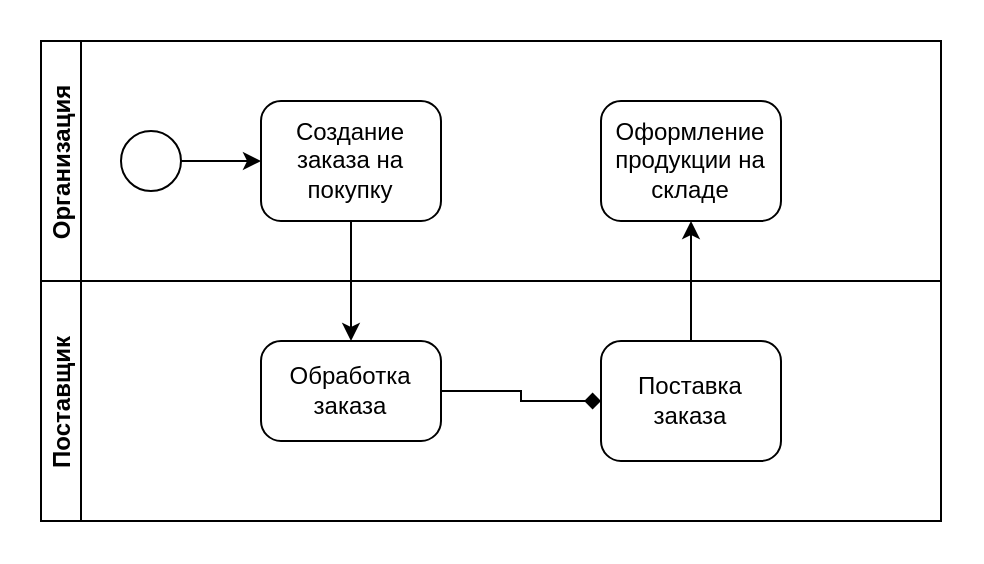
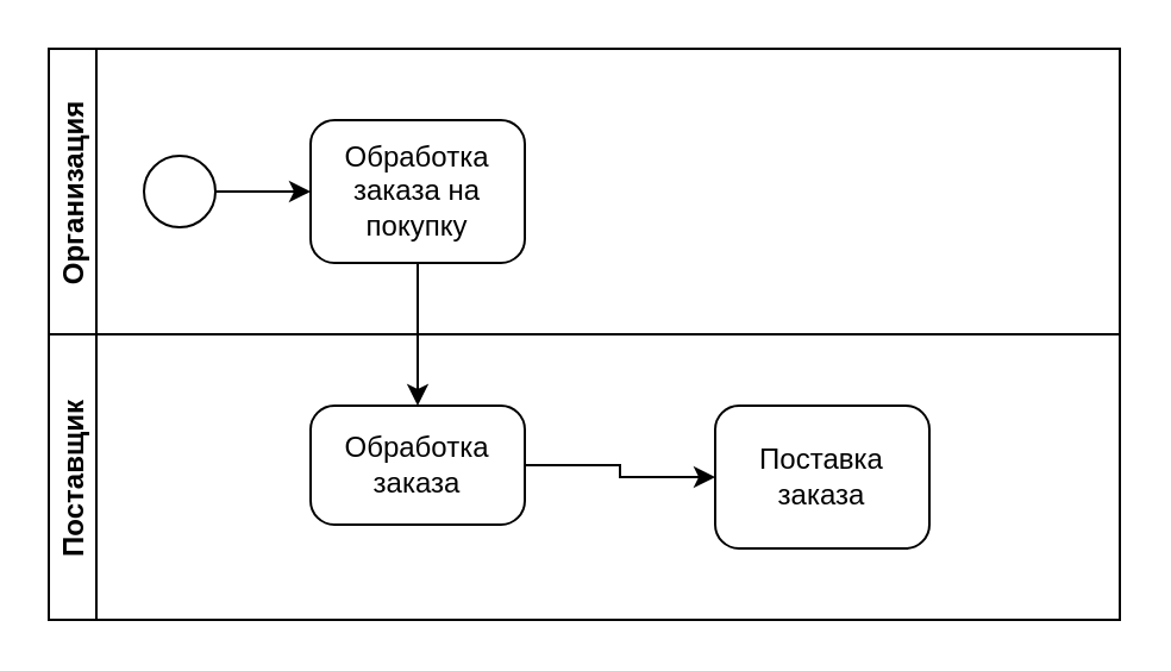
  <mxCell id="0" />
  <mxCell id="1" parent="0" />
  <mxCell id="2" value="Организация" style="swimlane;startSize=20;horizontal=0;" vertex="1" parent="1"><mxGeometry x="20" y="20" width="450" height="120" as="geometry"><mxRectangle x="130" y="300" width="40" height="60" as="alternateBounds" /></mxGeometry></mxCell>
  <mxCell id="3" value="" style="edgeStyle=orthogonalEdgeStyle;rounded=0;orthogonalLoop=1;jettySize=auto;html=1;" edge="1" parent="2" source="4" target="5"><mxGeometry relative="1" as="geometry" /></mxCell>
  <mxCell id="4" value="" style="points=[[0.145,0.145,0],[0.5,0,0],[0.855,0.145,0],[1,0.5,0],[0.855,0.855,0],[0.5,1,0],[0.145,0.855,0],[0,0.5,0]];shape=mxgraph.bpmn.event;html=1;verticalLabelPosition=bottom;labelBackgroundColor=#ffffff;verticalAlign=top;align=center;perimeter=ellipsePerimeter;outlineConnect=0;aspect=fixed;outline=standard;symbol=general;" vertex="1" parent="2"><mxGeometry x="40" y="45" width="30" height="30" as="geometry" /></mxCell>
- <mxCell id="5" value="Создание заказа на покупку" style="points=[[0.25,0,0],[0.5,0,0],[0.75,0,0],[1,0.25,0],[1,0.5,0],[1,0.75,0],[0.75,1,0],[0.5,1,0],[0.25,1,0],[0,0.75,0],[0,0.5,0],[0,0.25,0]];shape=mxgraph.bpmn.task;whiteSpace=wrap;rectStyle=rounded;size=10;taskMarker=abstract;" vertex="1" parent="2"><mxGeometry x="110" y="30" width="90" height="60" as="geometry" /></mxCell>
- <mxCell id="6" value="Оформление продукции на складе" style="points=[[0.25,0,0],[0.5,0,0],[0.75,0,0],[1,0.25,0],[1,0.5,0],[1,0.75,0],[0.75,1,0],[0.5,1,0],[0.25,1,0],[0,0.75,0],[0,0.5,0],[0,0.25,0]];shape=mxgraph.bpmn.task;whiteSpace=wrap;rectStyle=rounded;size=10;taskMarker=abstract;" vertex="1" parent="2"><mxGeometry x="280" y="30" width="90" height="60" as="geometry" /></mxCell>
+ <mxCell id="5" value="Обработка заказа на покупку" style="points=[[0.25,0,0],[0.5,0,0],[0.75,0,0],[1,0.25,0],[1,0.5,0],[1,0.75,0],[0.75,1,0],[0.5,1,0],[0.25,1,0],[0,0.75,0],[0,0.5,0],[0,0.25,0]];shape=mxgraph.bpmn.task;whiteSpace=wrap;rectStyle=rounded;size=10;taskMarker=abstract;" vertex="1" parent="2"><mxGeometry x="110" y="30" width="90" height="60" as="geometry" /></mxCell>
  <mxCell id="7" value="Поставщик" style="swimlane;startSize=20;horizontal=0;" vertex="1" parent="1"><mxGeometry x="20" y="140" width="450" height="120" as="geometry" /></mxCell>
- <mxCell id="8" value="" style="edgeStyle=orthogonalEdgeStyle;rounded=0;orthogonalLoop=1;jettySize=auto;html=1;endArrow=diamond;" edge="1" parent="7" source="9" target="10"><mxGeometry relative="1" as="geometry" /></mxCell>
+ <mxCell id="8" value="" style="edgeStyle=orthogonalEdgeStyle;rounded=0;orthogonalLoop=1;jettySize=auto;html=1;" edge="1" parent="7" source="9" target="10"><mxGeometry relative="1" as="geometry" /></mxCell>
  <mxCell id="9" value="Обработка заказа" style="points=[[0.25,0,0],[0.5,0,0],[0.75,0,0],[1,0.25,0],[1,0.5,0],[1,0.75,0],[0.75,1,0],[0.5,1,0],[0.25,1,0],[0,0.75,0],[0,0.5,0],[0,0.25,0]];shape=mxgraph.bpmn.task;whiteSpace=wrap;rectStyle=rounded;size=10;taskMarker=abstract;" vertex="1" parent="7"><mxGeometry x="110" y="30" width="90" height="50" as="geometry" /></mxCell>
  <mxCell id="10" value="Поставка заказа" style="points=[[0.25,0,0],[0.5,0,0],[0.75,0,0],[1,0.25,0],[1,0.5,0],[1,0.75,0],[0.75,1,0],[0.5,1,0],[0.25,1,0],[0,0.75,0],[0,0.5,0],[0,0.25,0]];shape=mxgraph.bpmn.task;whiteSpace=wrap;rectStyle=rounded;size=10;taskMarker=abstract;" vertex="1" parent="7"><mxGeometry x="280" y="30" width="90" height="60" as="geometry" /></mxCell>
  <mxCell id="11" value="" style="edgeStyle=orthogonalEdgeStyle;rounded=0;orthogonalLoop=1;jettySize=auto;html=1;" edge="1" parent="1" source="5" target="9"><mxGeometry relative="1" as="geometry" /></mxCell>
- <mxCell id="12" value="" style="edgeStyle=orthogonalEdgeStyle;rounded=0;orthogonalLoop=1;jettySize=auto;html=1;" edge="1" parent="1" source="10" target="6"><mxGeometry relative="1" as="geometry" /></mxCell>
